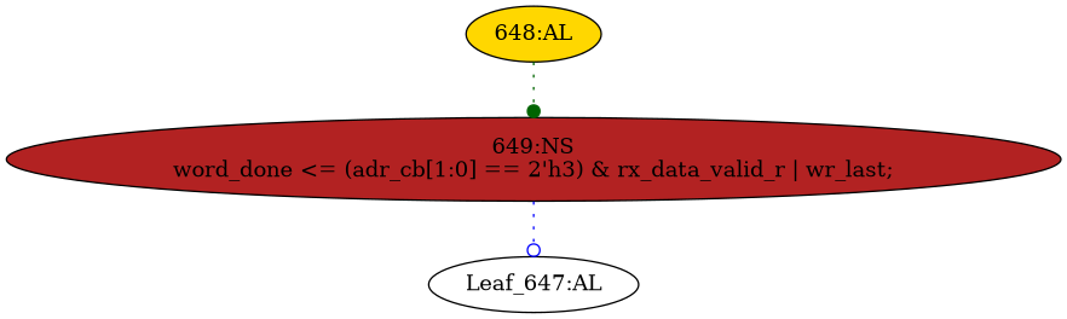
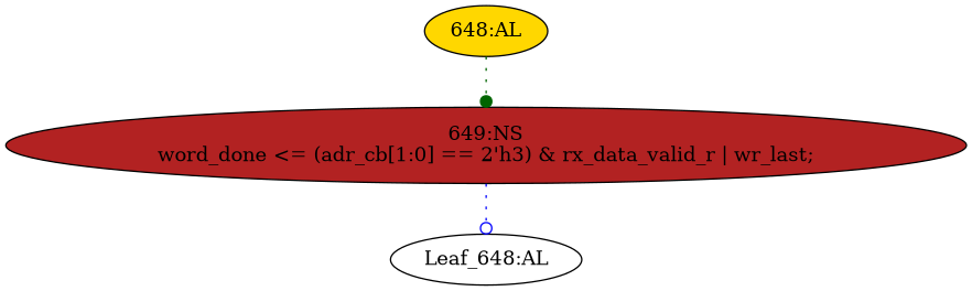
  strict digraph {
    node [style=filled]
    edge [cond="[]" lineno=None style=dotted]
    n1 [ast="<pyverilog.vparser.ast.NonblockingSubstitution object at 0x7fa020e2f850>" fillcolor=firebrick label="649:NS\nword_done <= (adr_cb[1:0] == 2'h3) & rx_data_valid_r | wr_last;" statements="[<pyverilog.vparser.ast.NonblockingSubstitution object at 0x7fa020e2f850>]" typ=NonblockingSubstitution]
-   n2 [def_var="['word_done']" label="Leaf_647:AL" style=""]
+   n2 [def_var="['word_done']" label="Leaf_648:AL" style=""]
    n3 [ast="<pyverilog.vparser.ast.Always object at 0x7fa020e2fc10>" clk_sens=True fillcolor=gold label="648:AL" sens="['clk']" statements="[]" typ=Always use_var="['wr_last', 'rx_data_valid_r', 'adr_cb']"]
    n1 -> n2 [color=blue arrowhead=odot]
    n3 -> n1 [color=darkgreen arrowhead=dot]
  }
